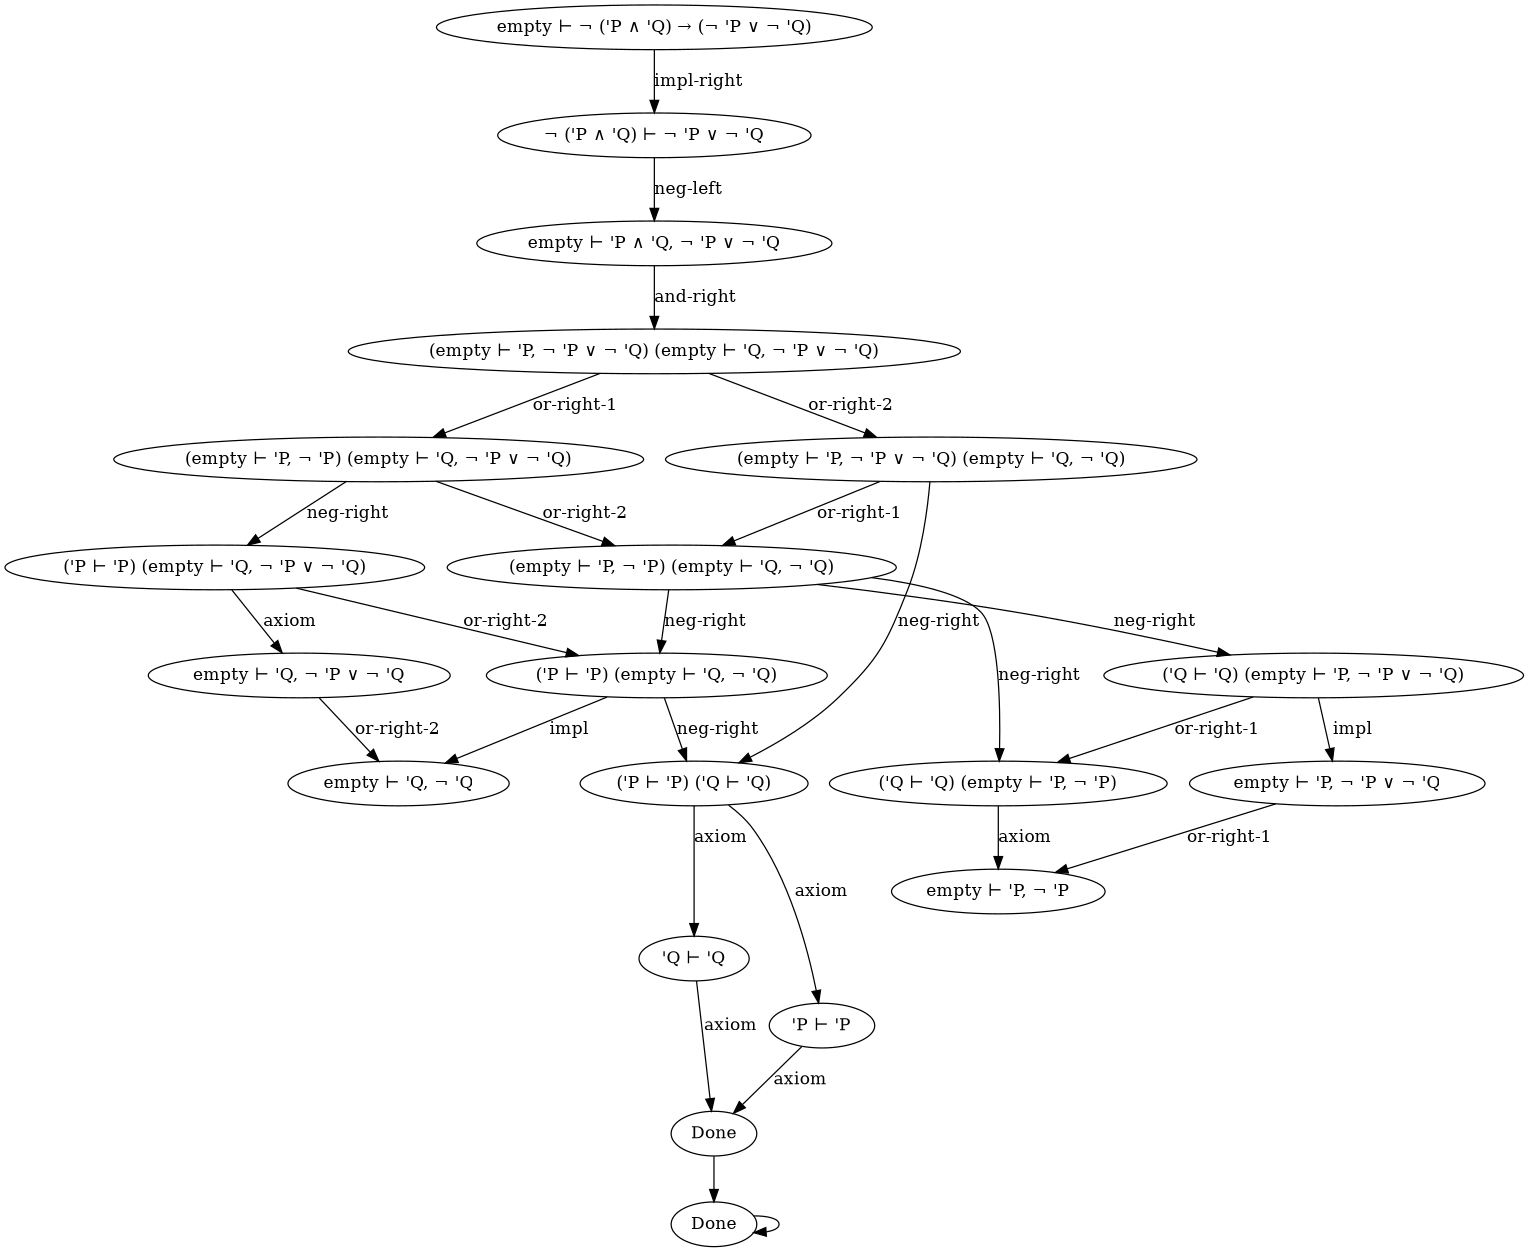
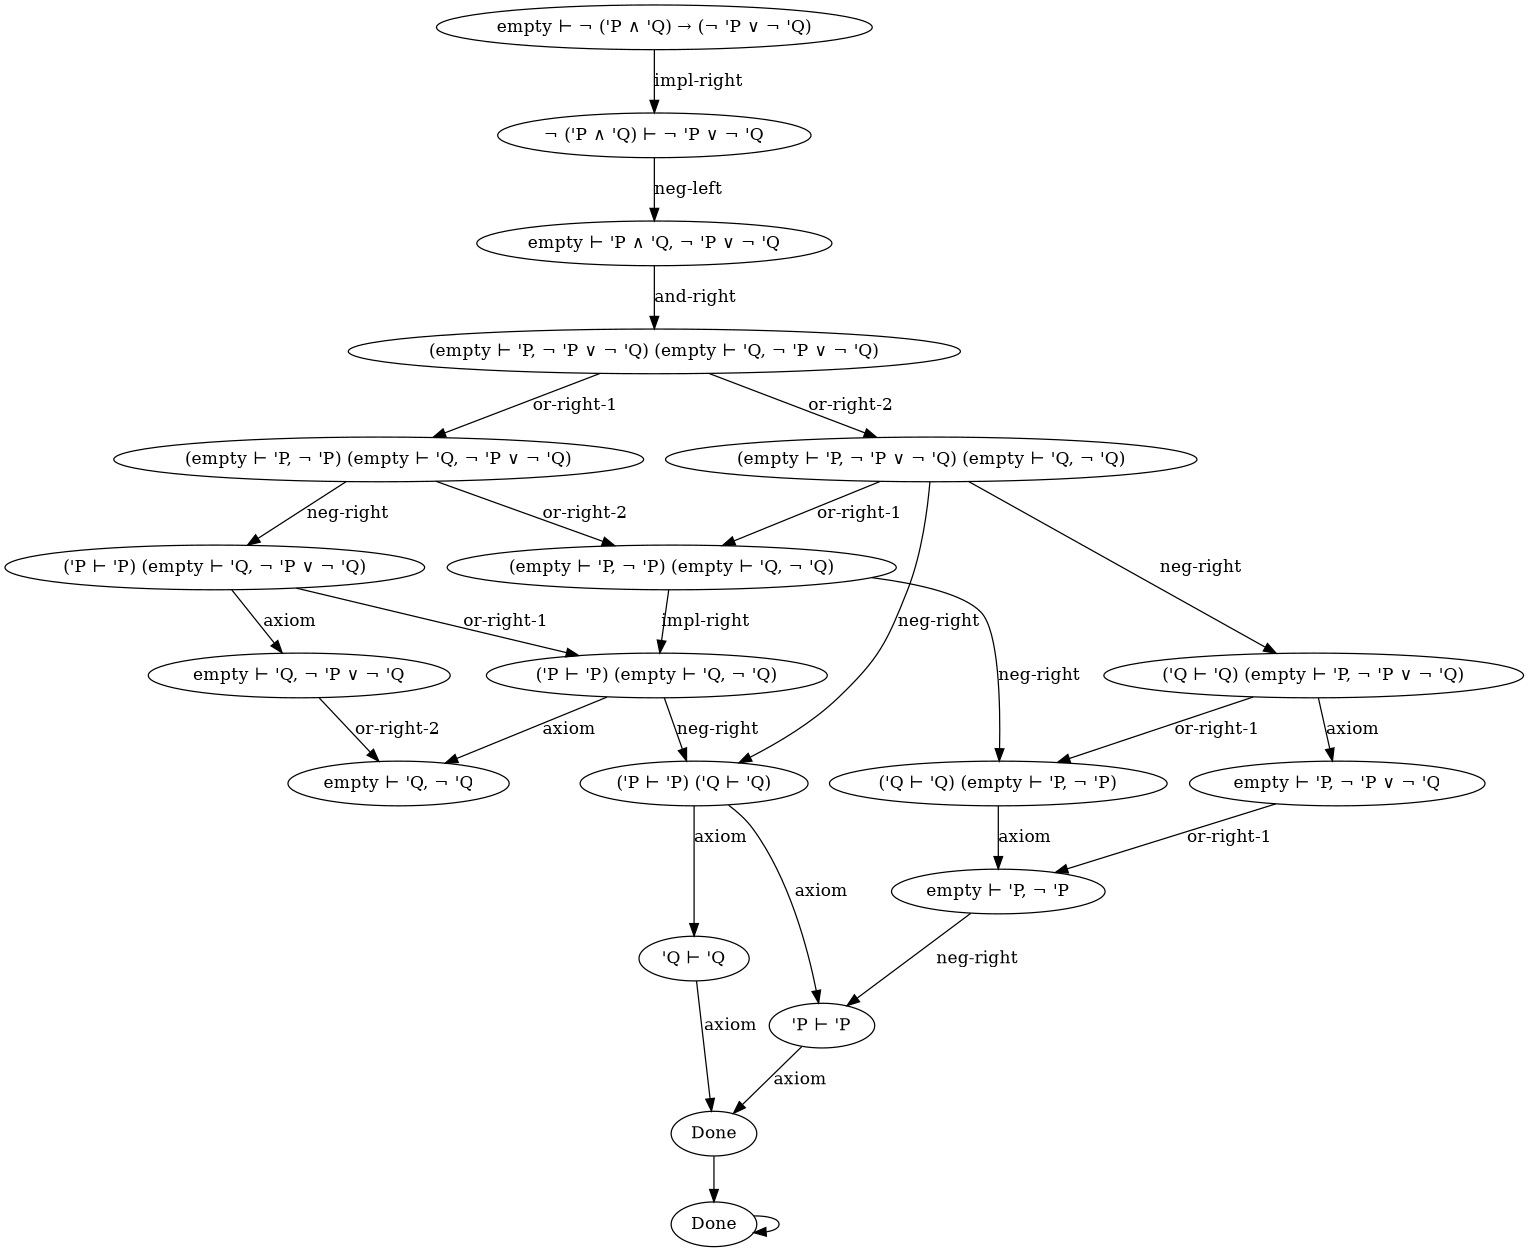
  digraph {
    n1 [label="empty ⊢ ¬ ('P ∧ 'Q) → (¬ 'P ∨ ¬ 'Q)"]
    n2 [label="¬ ('P ∧ 'Q) ⊢ ¬ 'P ∨ ¬ 'Q"]
    n3 [label="empty ⊢ 'P ∧ 'Q, ¬ 'P ∨ ¬ 'Q"]
    n4 [label="(empty ⊢ 'P, ¬ 'P ∨ ¬ 'Q) (empty ⊢ 'Q, ¬ 'P ∨ ¬ 'Q)"]
    n5 [label="(empty ⊢ 'P, ¬ 'P) (empty ⊢ 'Q, ¬ 'P ∨ ¬ 'Q)"]
    n6 [label="(empty ⊢ 'P, ¬ 'P ∨ ¬ 'Q) (empty ⊢ 'Q, ¬ 'Q)"]
    n7 [label="('P ⊢ 'P) (empty ⊢ 'Q, ¬ 'P ∨ ¬ 'Q)"]
    n8 [label="(empty ⊢ 'P, ¬ 'P) (empty ⊢ 'Q, ¬ 'Q)"]
    n9 [label="('P ⊢ 'P) ('Q ⊢ 'Q)"]
    n10 [label="('Q ⊢ 'Q) (empty ⊢ 'P, ¬ 'P ∨ ¬ 'Q)"]
    n11 [label="empty ⊢ 'Q, ¬ 'P ∨ ¬ 'Q"]
    n12 [label="('P ⊢ 'P) (empty ⊢ 'Q, ¬ 'Q)"]
    n13 [label="('Q ⊢ 'Q) (empty ⊢ 'P, ¬ 'P)"]
    n14 [label="empty ⊢ 'Q, ¬ 'Q"]
    n15 [label="'Q ⊢ 'Q"]
    n16 [label=Done]
    n17 [label=Done]
    n18 [label="'P ⊢ 'P"]
    n19 [label="empty ⊢ 'P, ¬ 'P"]
    n20 [label="empty ⊢ 'P, ¬ 'P ∨ ¬ 'Q"]
    n1 -> n2 [label="impl-right"]
    n2 -> n3 [label="neg-left"]
    n3 -> n4 [label="and-right"]
    n4 -> n5 [label="or-right-1"]
    n4 -> n6 [label="or-right-2"]
    n5 -> n7 [label="neg-right"]
    n5 -> n8 [label="or-right-2"]
    n6 -> n8 [label="or-right-1"]
    n6 -> n9 [label="neg-right"]
-   n8 -> n10 [label="neg-right"]
+   n6 -> n10 [label="neg-right"]
    n7 -> n11 [label=axiom]
-   n7 -> n12 [label="or-right-2"]
-   n8 -> n12 [label="neg-right"]
+   n7 -> n12 [label="or-right-1"]
+   n8 -> n12 [label="impl-right"]
    n8 -> n13 [label="neg-right"]
    n9 -> n15 [label=axiom]
    n9 -> n18 [label=axiom]
    n10 -> n13 [label="or-right-1"]
-   n10 -> n20 [label=impl]
+   n10 -> n20 [label=axiom]
    n11 -> n14 [label="or-right-2"]
    n12 -> n9 [label="neg-right"]
-   n12 -> n14 [label=impl]
+   n12 -> n14 [label=axiom]
    n13 -> n19 [label=axiom]
    n15 -> n16 [label=axiom]
    n16 -> n17
    n17 -> n17
    n18 -> n16 [label=axiom]
+   n19 -> n18 [label="neg-right"]
    n20 -> n19 [label="or-right-1"]
  }
